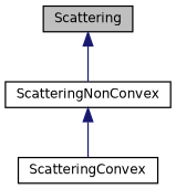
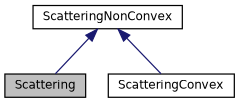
  digraph {
    node [color=black fillcolor=white fontname=Helvetica fontsize=10 shape=record style=filled]
    edge [color=midnightblue dir=back fontname=Helvetica fontsize=10 labelfontname=Helvetica labelfontsize=10 style=solid]
    n1 [fillcolor=grey75 fontcolor=black height=0.2 label=Scattering width=0.4]
    n2 [height=0.2 label=ScatteringNonConvex width=0.4]
    n3 [height=0.2 label=ScatteringConvex width=0.4]
-   n1 -> n2
+   n2 -> n1
    n2 -> n3
  }
